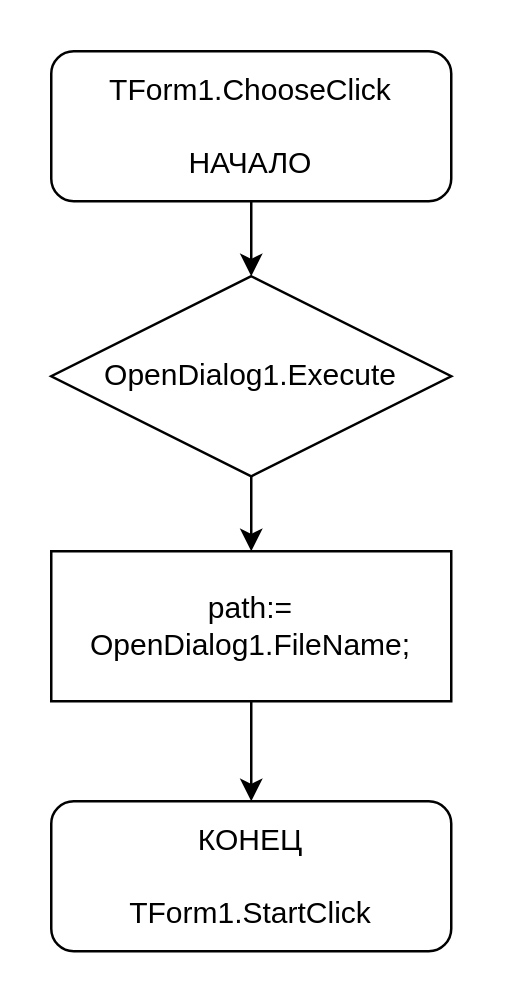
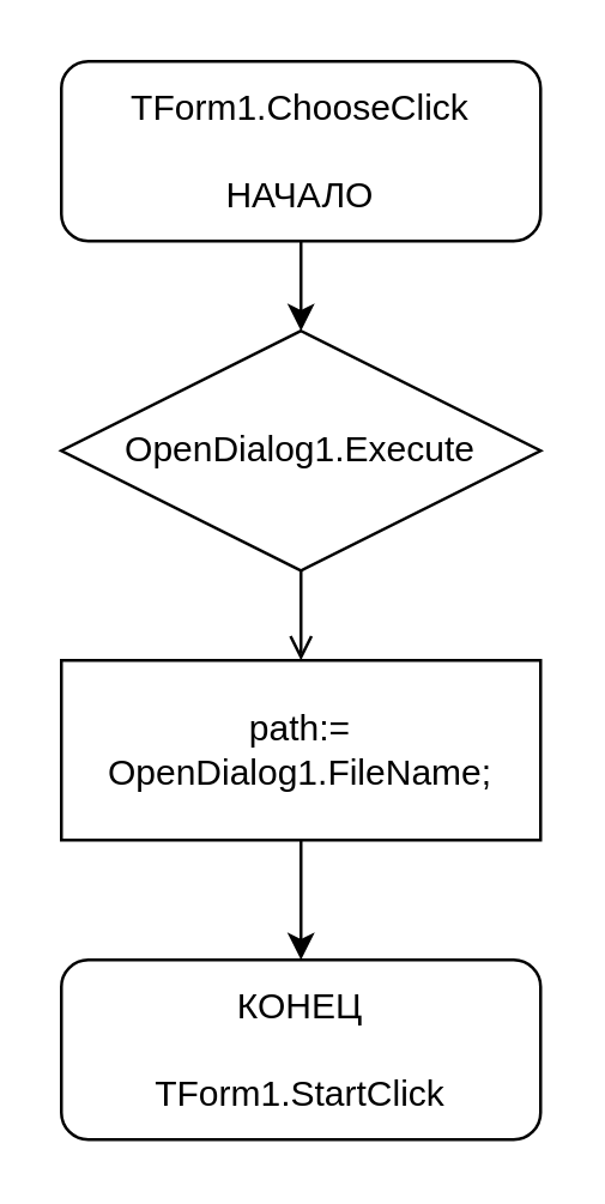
  <mxCell id="0" />
  <mxCell id="1" parent="0" />
  <mxCell id="2" style="edgeStyle=orthogonalEdgeStyle;rounded=0;orthogonalLoop=1;jettySize=auto;html=1;exitX=0.5;exitY=1;exitDx=0;exitDy=0;entryX=0.5;entryY=0;entryDx=0;entryDy=0;" edge="1" parent="1" source="3"><mxGeometry relative="1" as="geometry"><mxPoint x="100" y="110" as="targetPoint" /></mxGeometry></mxCell>
  <mxCell id="3" value="TForm1.ChooseClick&lt;br&gt;&lt;br&gt;НАЧАЛО" style="rounded=1;whiteSpace=wrap;html=1;" vertex="1" parent="1"><mxGeometry x="20" y="20" width="160" height="60" as="geometry" /></mxCell>
  <mxCell id="4" value="КОНЕЦ&lt;br&gt;&lt;br&gt;TForm1.StartClick" style="rounded=1;whiteSpace=wrap;html=1;direction=west;" vertex="1" parent="1"><mxGeometry x="20" y="320" width="160" height="60" as="geometry" /></mxCell>
- <mxCell id="5" style="edgeStyle=orthogonalEdgeStyle;rounded=0;orthogonalLoop=1;jettySize=auto;html=1;exitX=0.5;exitY=1;exitDx=0;exitDy=0;entryX=0.5;entryY=0;entryDx=0;entryDy=0;" edge="1" parent="1" source="6" target="8"><mxGeometry relative="1" as="geometry" /></mxCell>
+ <mxCell id="5" style="edgeStyle=orthogonalEdgeStyle;rounded=0;orthogonalLoop=1;jettySize=auto;html=1;exitX=0.5;exitY=1;exitDx=0;exitDy=0;entryX=0.5;entryY=0;entryDx=0;entryDy=0;endArrow=open;" edge="1" parent="1" source="6" target="8"><mxGeometry relative="1" as="geometry" /></mxCell>
  <mxCell id="6" value="OpenDialog1.Execute" style="rhombus;whiteSpace=wrap;html=1;" vertex="1" parent="1"><mxGeometry x="20" y="110" width="160" height="80" as="geometry" /></mxCell>
  <mxCell id="7" style="edgeStyle=orthogonalEdgeStyle;rounded=0;orthogonalLoop=1;jettySize=auto;html=1;exitX=0.5;exitY=1;exitDx=0;exitDy=0;entryX=0.5;entryY=1;entryDx=0;entryDy=0;" edge="1" parent="1" source="8" target="4"><mxGeometry relative="1" as="geometry" /></mxCell>
  <mxCell id="8" value="path:= OpenDialog1.FileName;" style="rounded=0;whiteSpace=wrap;html=1;" vertex="1" parent="1"><mxGeometry x="20" y="220" width="160" height="60" as="geometry" /></mxCell>
